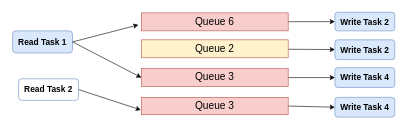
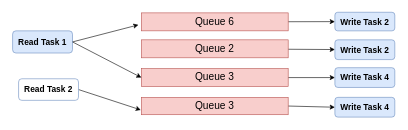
  <mxCell id="0" />
  <mxCell id="1" parent="0" />
  <mxCell id="2" style="edgeStyle=none;html=1;exitX=1;exitY=0.5;exitDx=0;exitDy=0;fontSize=17;" parent="1" source="3" edge="1"><mxGeometry relative="1" as="geometry"><mxPoint x="230" y="41" as="targetPoint" /></mxGeometry></mxCell>
  <mxCell id="3" value="&lt;font style=&quot;font-size: 14px&quot;&gt;Read Task 1&lt;/font&gt;" style="rounded=1;whiteSpace=wrap;html=1;fillColor=#dae8fc;strokeColor=#6c8ebf;fontStyle=1" parent="1" vertex="1"><mxGeometry x="20" y="51" width="100" height="37" as="geometry" /></mxCell>
  <mxCell id="4" style="edgeStyle=none;html=1;exitX=1;exitY=0.5;exitDx=0;exitDy=0;fontSize=17;" parent="1" source="5" edge="1"><mxGeometry relative="1" as="geometry"><mxPoint x="234" y="183" as="targetPoint" /></mxGeometry></mxCell>
  <mxCell id="5" value="&lt;font style=&quot;font-size: 14px&quot;&gt;&lt;font style=&quot;font-size: 14px&quot;&gt;Read Tas&lt;/font&gt;&lt;font style=&quot;font-size: 14px&quot;&gt;k 2&lt;/font&gt;&lt;/font&gt;" style="rounded=1;whiteSpace=wrap;html=1;fillColor=#ffffff;strokeColor=#6c8ebf;fontStyle=1;" parent="1" vertex="1"><mxGeometry x="30" y="131" width="100" height="36" as="geometry" /></mxCell>
  <mxCell id="6" value="" style="edgeStyle=none;html=1;fontSize=14;" parent="1" source="7" target="13" edge="1"><mxGeometry relative="1" as="geometry" /></mxCell>
  <mxCell id="7" value="Queue 6" style="rounded=0;whiteSpace=wrap;html=1;fontSize=17;fillColor=#f8cecc;strokeColor=#b85450;" parent="1" vertex="1"><mxGeometry x="235" y="21" width="245" height="30" as="geometry" /></mxCell>
  <mxCell id="8" value="" style="edgeStyle=none;html=1;fontSize=14;" parent="1" source="9" target="14" edge="1"><mxGeometry relative="1" as="geometry" /></mxCell>
- <mxCell id="9" value="Queue 2" style="rounded=0;whiteSpace=wrap;html=1;fontSize=17;fillColor=#fff2cc;strokeColor=#b85450;" parent="1" vertex="1"><mxGeometry x="235" y="66" width="245" height="30" as="geometry" /></mxCell>
+ <mxCell id="9" value="Queue 2" style="rounded=0;whiteSpace=wrap;html=1;fontSize=17;fillColor=#f8cecc;strokeColor=#b85450;" parent="1" vertex="1"><mxGeometry x="235" y="66" width="245" height="30" as="geometry" /></mxCell>
  <mxCell id="10" value="" style="edgeStyle=none;html=1;fontSize=14;entryX=0;entryY=0.5;entryDx=0;entryDy=0;" parent="1" source="11" target="17" edge="1"><mxGeometry relative="1" as="geometry"><mxPoint x="570" y="175.143" as="targetPoint" /></mxGeometry></mxCell>
  <mxCell id="11" value="Queue 3" style="rounded=0;whiteSpace=wrap;html=1;fontSize=17;fillColor=#f8cecc;strokeColor=#b85450;" parent="1" vertex="1"><mxGeometry x="235" y="114" width="245" height="30" as="geometry" /></mxCell>
  <mxCell id="12" style="edgeStyle=none;html=1;exitX=1;exitY=0.5;exitDx=0;exitDy=0;fontSize=17;entryX=0;entryY=0.5;entryDx=0;entryDy=0;" parent="1" source="3" target="11" edge="1"><mxGeometry relative="1" as="geometry"><mxPoint x="240" y="51" as="targetPoint" /><mxPoint x="150" y="86" as="sourcePoint" /></mxGeometry></mxCell>
  <mxCell id="13" value="&lt;font style=&quot;font-size: 14px&quot;&gt;&lt;font style=&quot;font-size: 14px&quot;&gt;Write Tas&lt;/font&gt;&lt;font style=&quot;font-size: 14px&quot;&gt;k 2&lt;/font&gt;&lt;/font&gt;" style="rounded=1;whiteSpace=wrap;html=1;fillColor=#dae8fc;strokeColor=#6c8ebf;fontStyle=1" parent="1" vertex="1"><mxGeometry x="558" y="20" width="100" height="31" as="geometry" /></mxCell>
  <mxCell id="14" value="&lt;font style=&quot;font-size: 14px&quot;&gt;&lt;font style=&quot;font-size: 14px&quot;&gt;Write Tas&lt;/font&gt;&lt;font style=&quot;font-size: 14px&quot;&gt;k 2&lt;/font&gt;&lt;/font&gt;" style="rounded=1;whiteSpace=wrap;html=1;fillColor=#dae8fc;strokeColor=#6c8ebf;fontStyle=1" parent="1" vertex="1"><mxGeometry x="558" y="66" width="100" height="33" as="geometry" /></mxCell>
  <mxCell id="15" style="edgeStyle=none;html=1;exitX=1;exitY=0.5;exitDx=0;exitDy=0;entryX=0;entryY=0.5;entryDx=0;entryDy=0;" edge="1" parent="1" source="16" target="18"><mxGeometry relative="1" as="geometry" /></mxCell>
  <mxCell id="16" value="Queue 3" style="rounded=0;whiteSpace=wrap;html=1;fontSize=17;fillColor=#f8cecc;strokeColor=#b85450;" vertex="1" parent="1"><mxGeometry x="235" y="162" width="245" height="29" as="geometry" /></mxCell>
  <mxCell id="17" value="&lt;font style=&quot;font-size: 14px&quot;&gt;&lt;font style=&quot;font-size: 14px&quot;&gt;Write Tas&lt;/font&gt;&lt;font style=&quot;font-size: 14px&quot;&gt;k 4&lt;/font&gt;&lt;/font&gt;" style="rounded=1;whiteSpace=wrap;html=1;fillColor=#dae8fc;strokeColor=#6c8ebf;fontStyle=1" vertex="1" parent="1"><mxGeometry x="558" y="112.5" width="100" height="33" as="geometry" /></mxCell>
  <mxCell id="18" value="&lt;font style=&quot;font-size: 14px&quot;&gt;&lt;font style=&quot;font-size: 14px&quot;&gt;Write Tas&lt;/font&gt;&lt;font style=&quot;font-size: 14px&quot;&gt;k 4&lt;/font&gt;&lt;/font&gt;" style="rounded=1;whiteSpace=wrap;html=1;fillColor=#dae8fc;strokeColor=#6c8ebf;fontStyle=1" vertex="1" parent="1"><mxGeometry x="558" y="162" width="100" height="33" as="geometry" /></mxCell>
